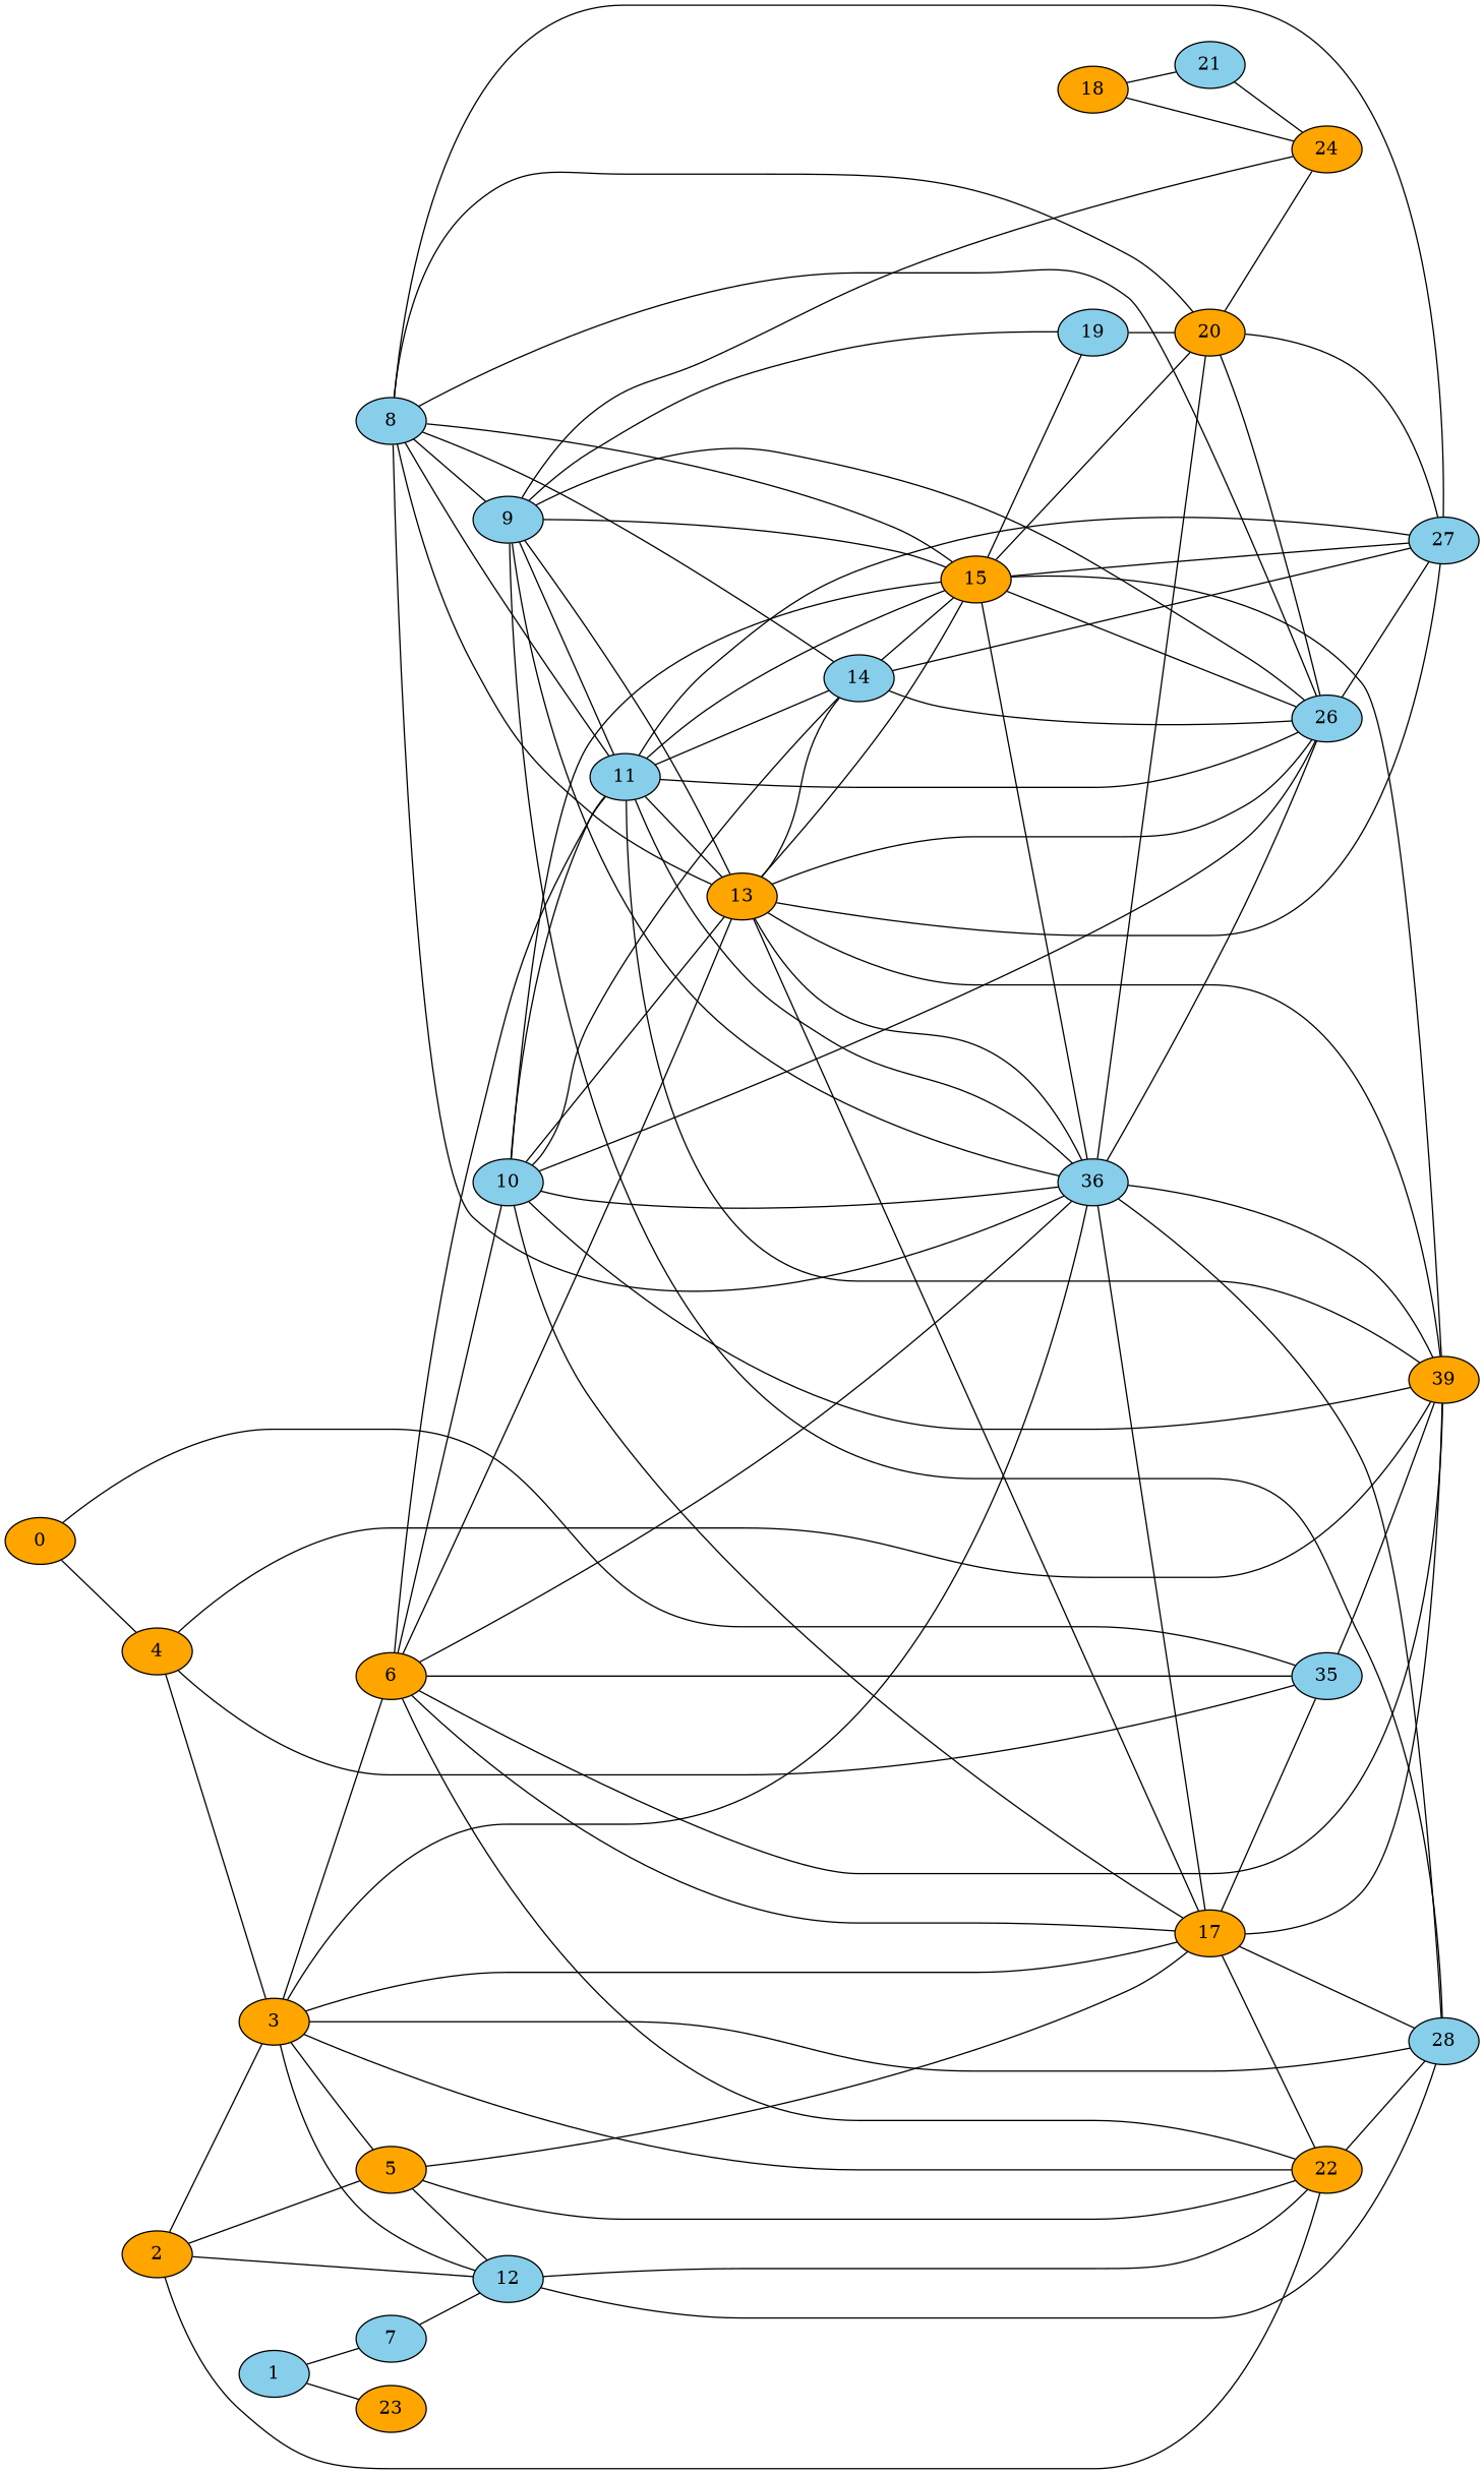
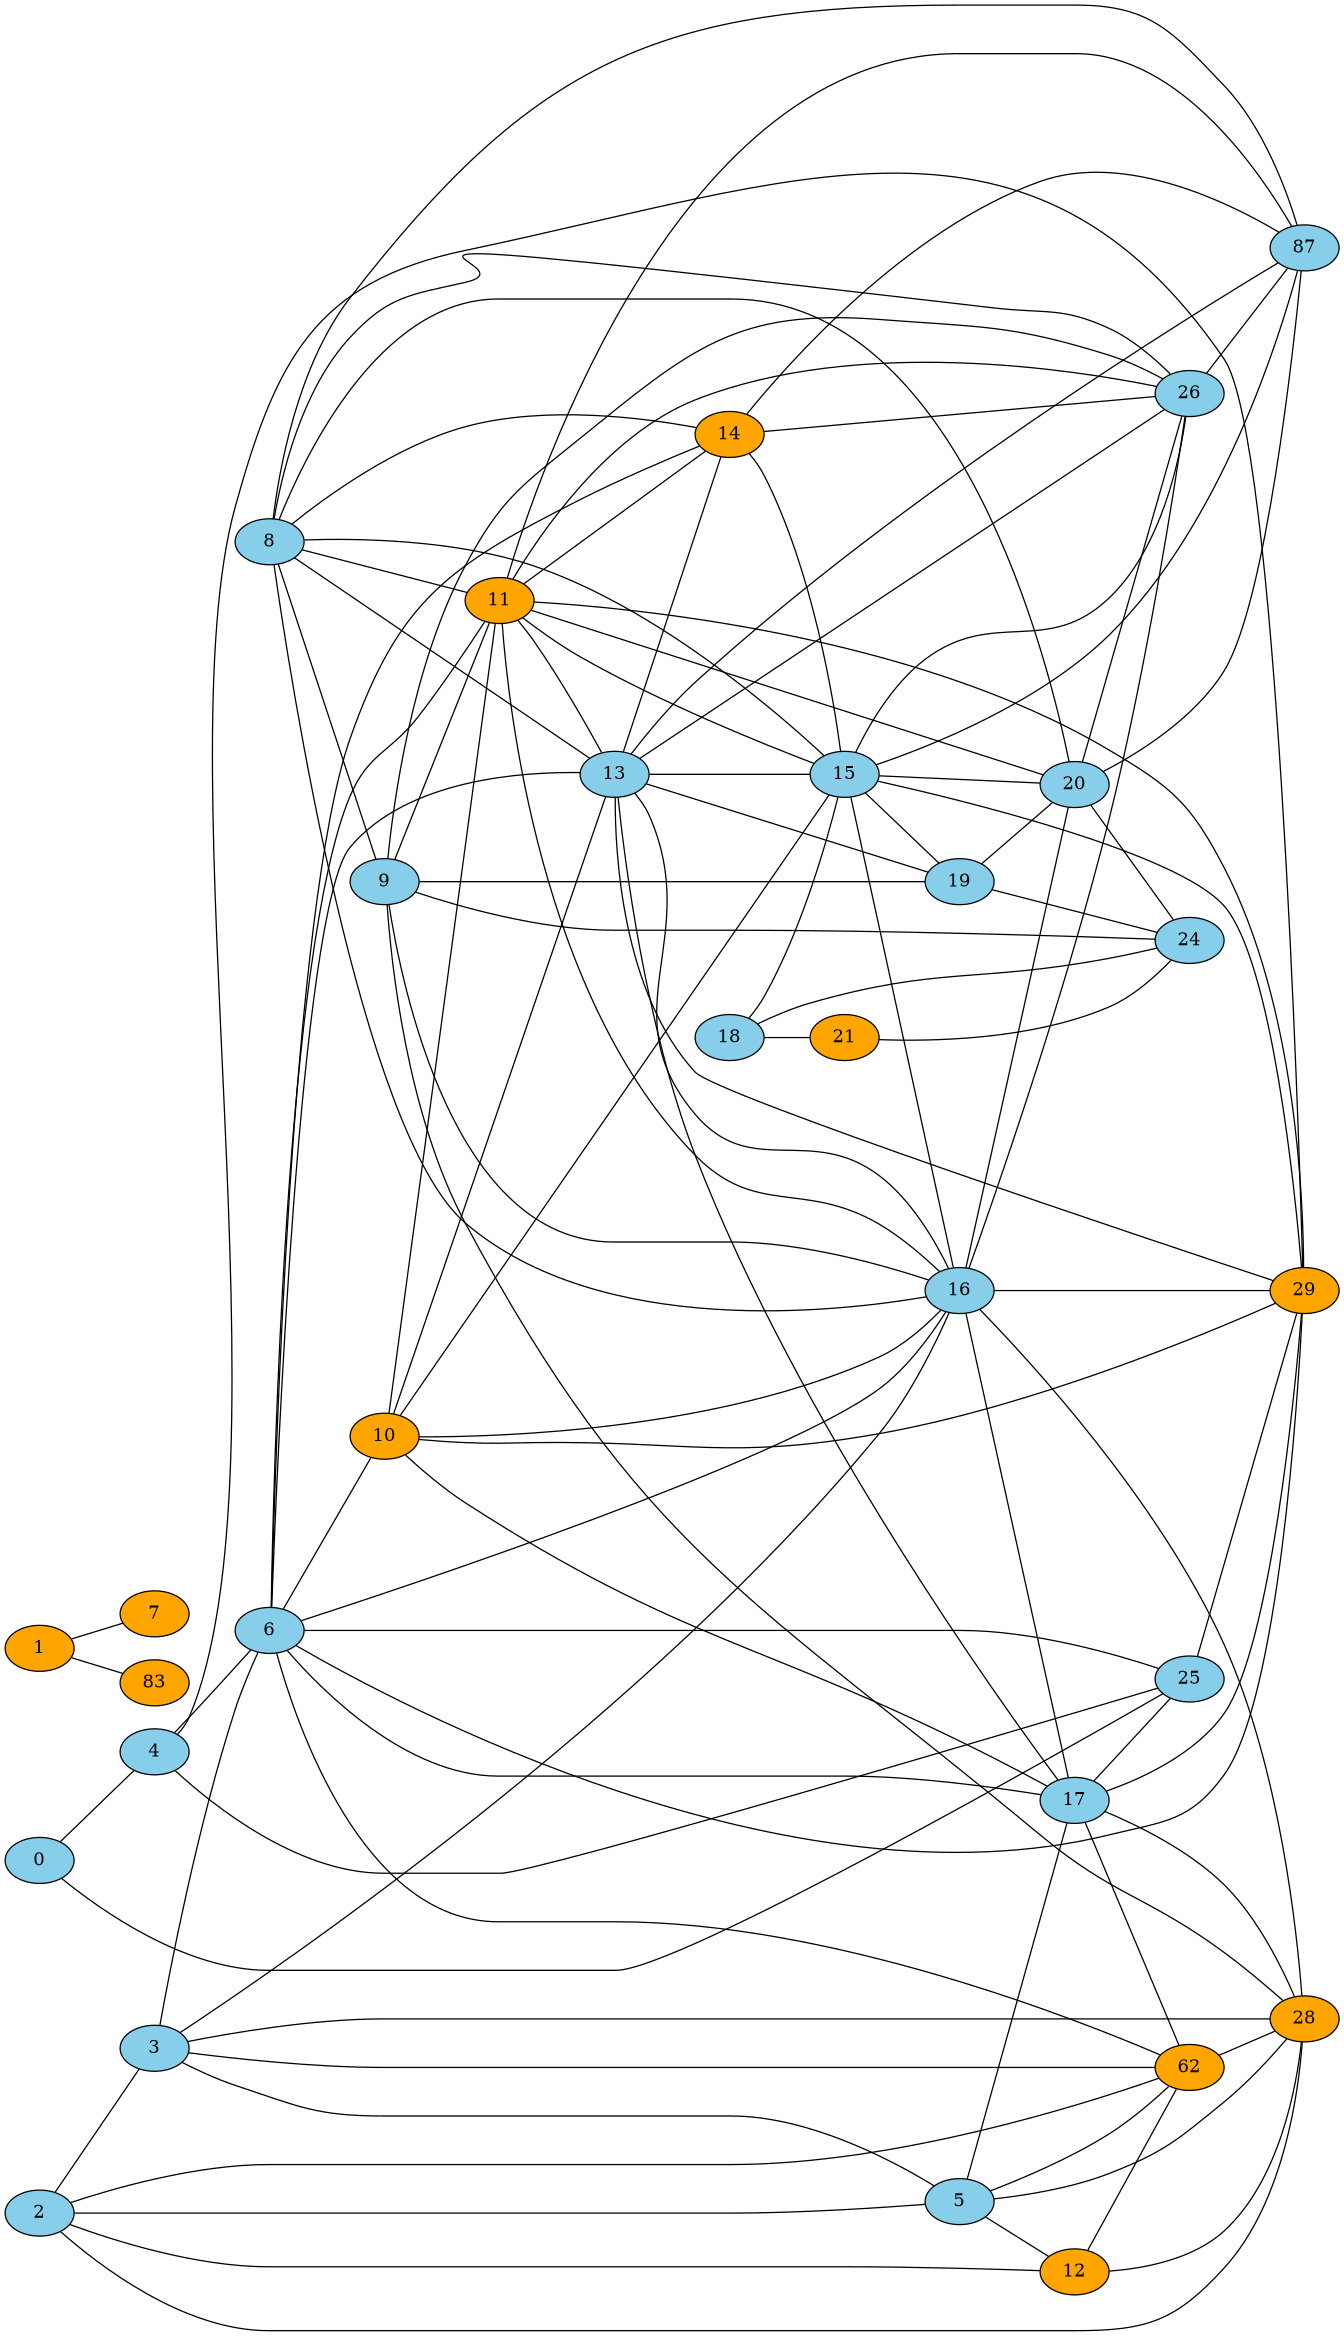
  graph {
    rankdir=LR
    node [fillcolor=skyblue style=filled]
-   0 [fillcolor=orange]
-   4 [fillcolor=orange]
-   25 [label=35]
-   6 [fillcolor=orange]
-   29 [fillcolor=orange label=39]
-   1
-   7
-   23 [fillcolor=orange]
-   12
-   2 [fillcolor=orange]
-   3 [fillcolor=orange]
-   5 [fillcolor=orange]
-   22 [fillcolor=orange]
-   28
-   16 [label=36]
-   17 [fillcolor=orange]
-   10
-   11
-   13 [fillcolor=orange]
-   20 [fillcolor=orange]
+   0
+   4
+   25
+   6
+   29 [fillcolor=orange]
+   1 [fillcolor=orange]
+   7 [fillcolor=orange]
+   23 [fillcolor=orange label=83]
+   12 [fillcolor=orange]
+   2
+   3
+   5
+   22 [fillcolor=orange label=62]
+   28 [fillcolor=orange]
+   16
+   17
+   10 [fillcolor=orange]
+   11 [fillcolor=orange]
+   13
+   20
    26
-   14
-   15 [fillcolor=orange]
-   27
+   14 [fillcolor=orange]
+   15
+   27 [label=87]
    8
    9
    19
-   24 [fillcolor=orange]
-   18 [fillcolor=orange]
-   21
+   24
+   18
+   21 [fillcolor=orange]
    0 -- 4
    0 -- 25
    4 -- 25
-   4 -- 3
+   4 -- 6
    4 -- 29
    25 -- 29
    6 -- 25
    6 -- 29
    6 -- 22
    6 -- 16
    6 -- 17
    6 -- 10
    6 -- 11
    6 -- 13
    1 -- 7
    1 -- 23
-   7 -- 12
    12 -- 22
    12 -- 28
    2 -- 12
    2 -- 3
    2 -- 5
    2 -- 22
+   2 -- 28
    3 -- 6
-   3 -- 12
    3 -- 5
    3 -- 22
    3 -- 28
    3 -- 16
-   3 -- 17
    5 -- 12
    5 -- 22
+   5 -- 28
    5 -- 17
    22 -- 28
    16 -- 29
    16 -- 28
    16 -- 17
    16 -- 20
    16 -- 26
    17 -- 25
    17 -- 29
    17 -- 22
    17 -- 28
    10 -- 29
    10 -- 16
    10 -- 17
    10 -- 11
    10 -- 13
-   10 -- 26
-   10 -- 14
+   6 -- 14
    10 -- 15
    11 -- 29
    11 -- 16
    11 -- 13
+   11 -- 20
    11 -- 26
    11 -- 14
    11 -- 15
    11 -- 27
    13 -- 29
    13 -- 16
    13 -- 17
    13 -- 26
    13 -- 14
    13 -- 15
    13 -- 27
    20 -- 26
    20 -- 27
    20 -- 24
    26 -- 27
    14 -- 26
    14 -- 15
    14 -- 27
    15 -- 29
    15 -- 16
    15 -- 20
    15 -- 26
    15 -- 27
    15 -- 19
    8 -- 16
    8 -- 11
    8 -- 13
    8 -- 20
    8 -- 26
    8 -- 14
    8 -- 15
    8 -- 27
    8 -- 9
    9 -- 28
    9 -- 16
    9 -- 11
-   9 -- 13
+   19 -- 13
    9 -- 26
-   9 -- 15
+   18 -- 15
    9 -- 19
    9 -- 24
    19 -- 20
+   19 -- 24
    18 -- 24
    18 -- 21
    21 -- 24
  }
